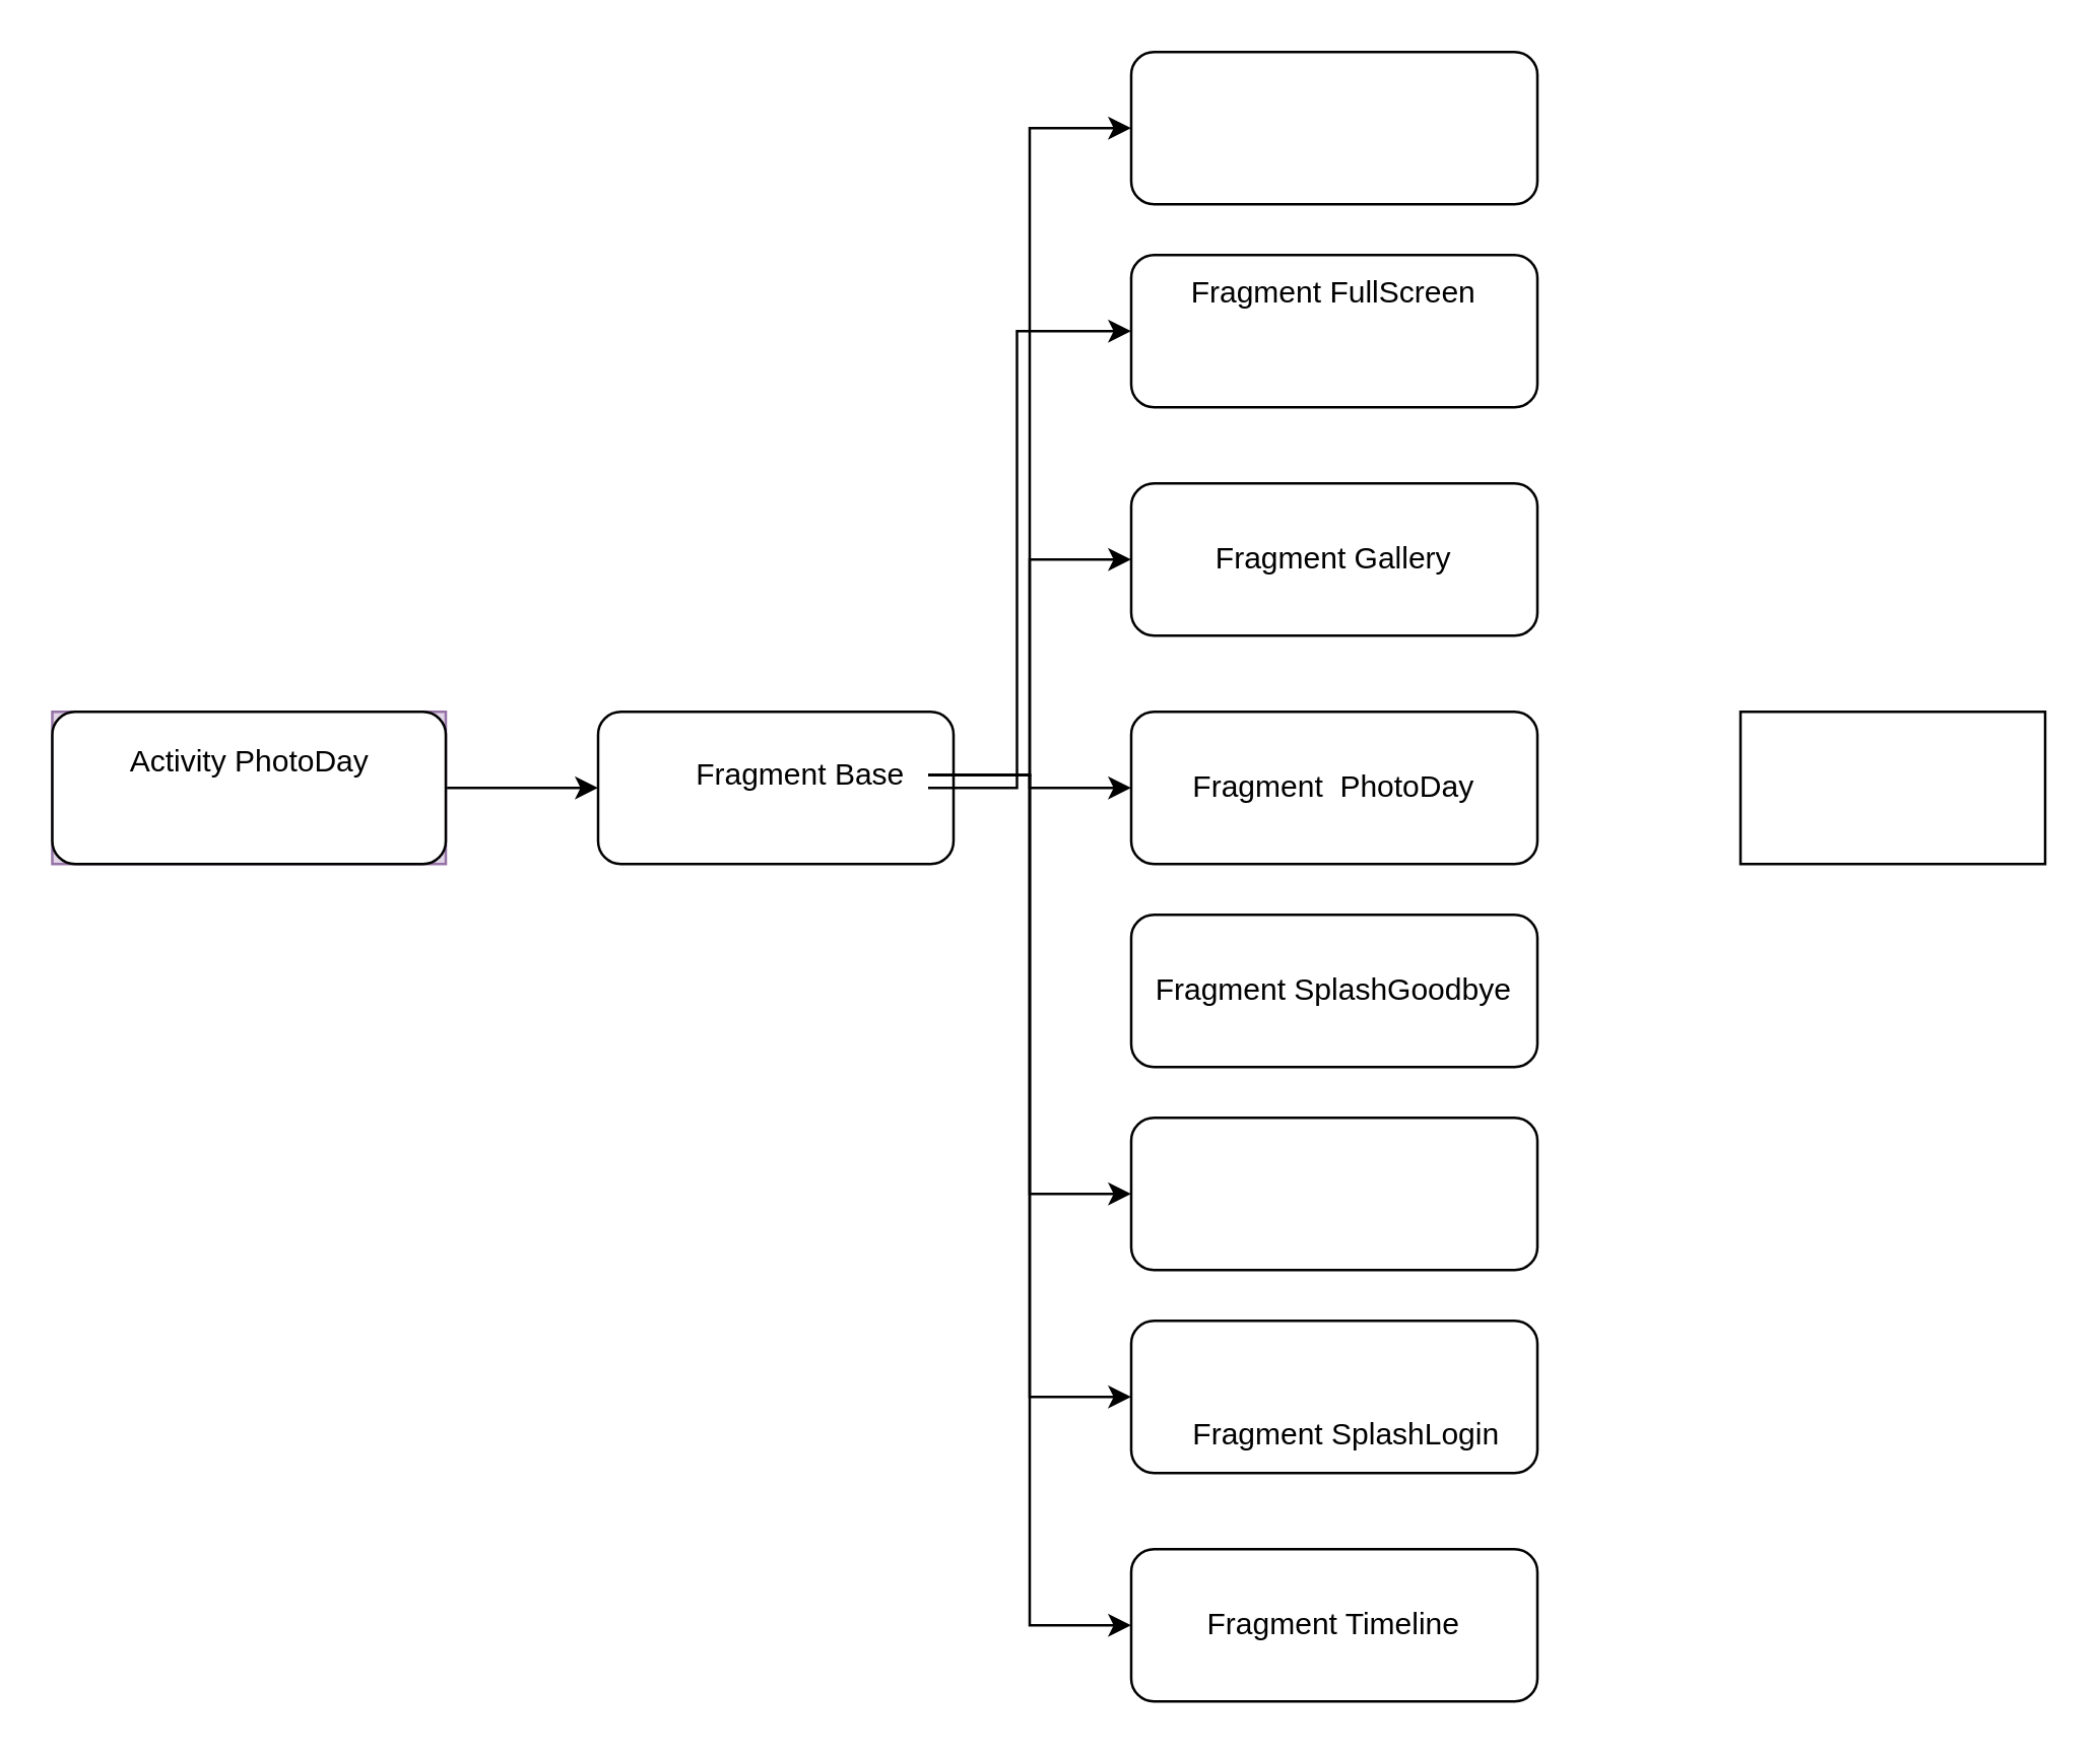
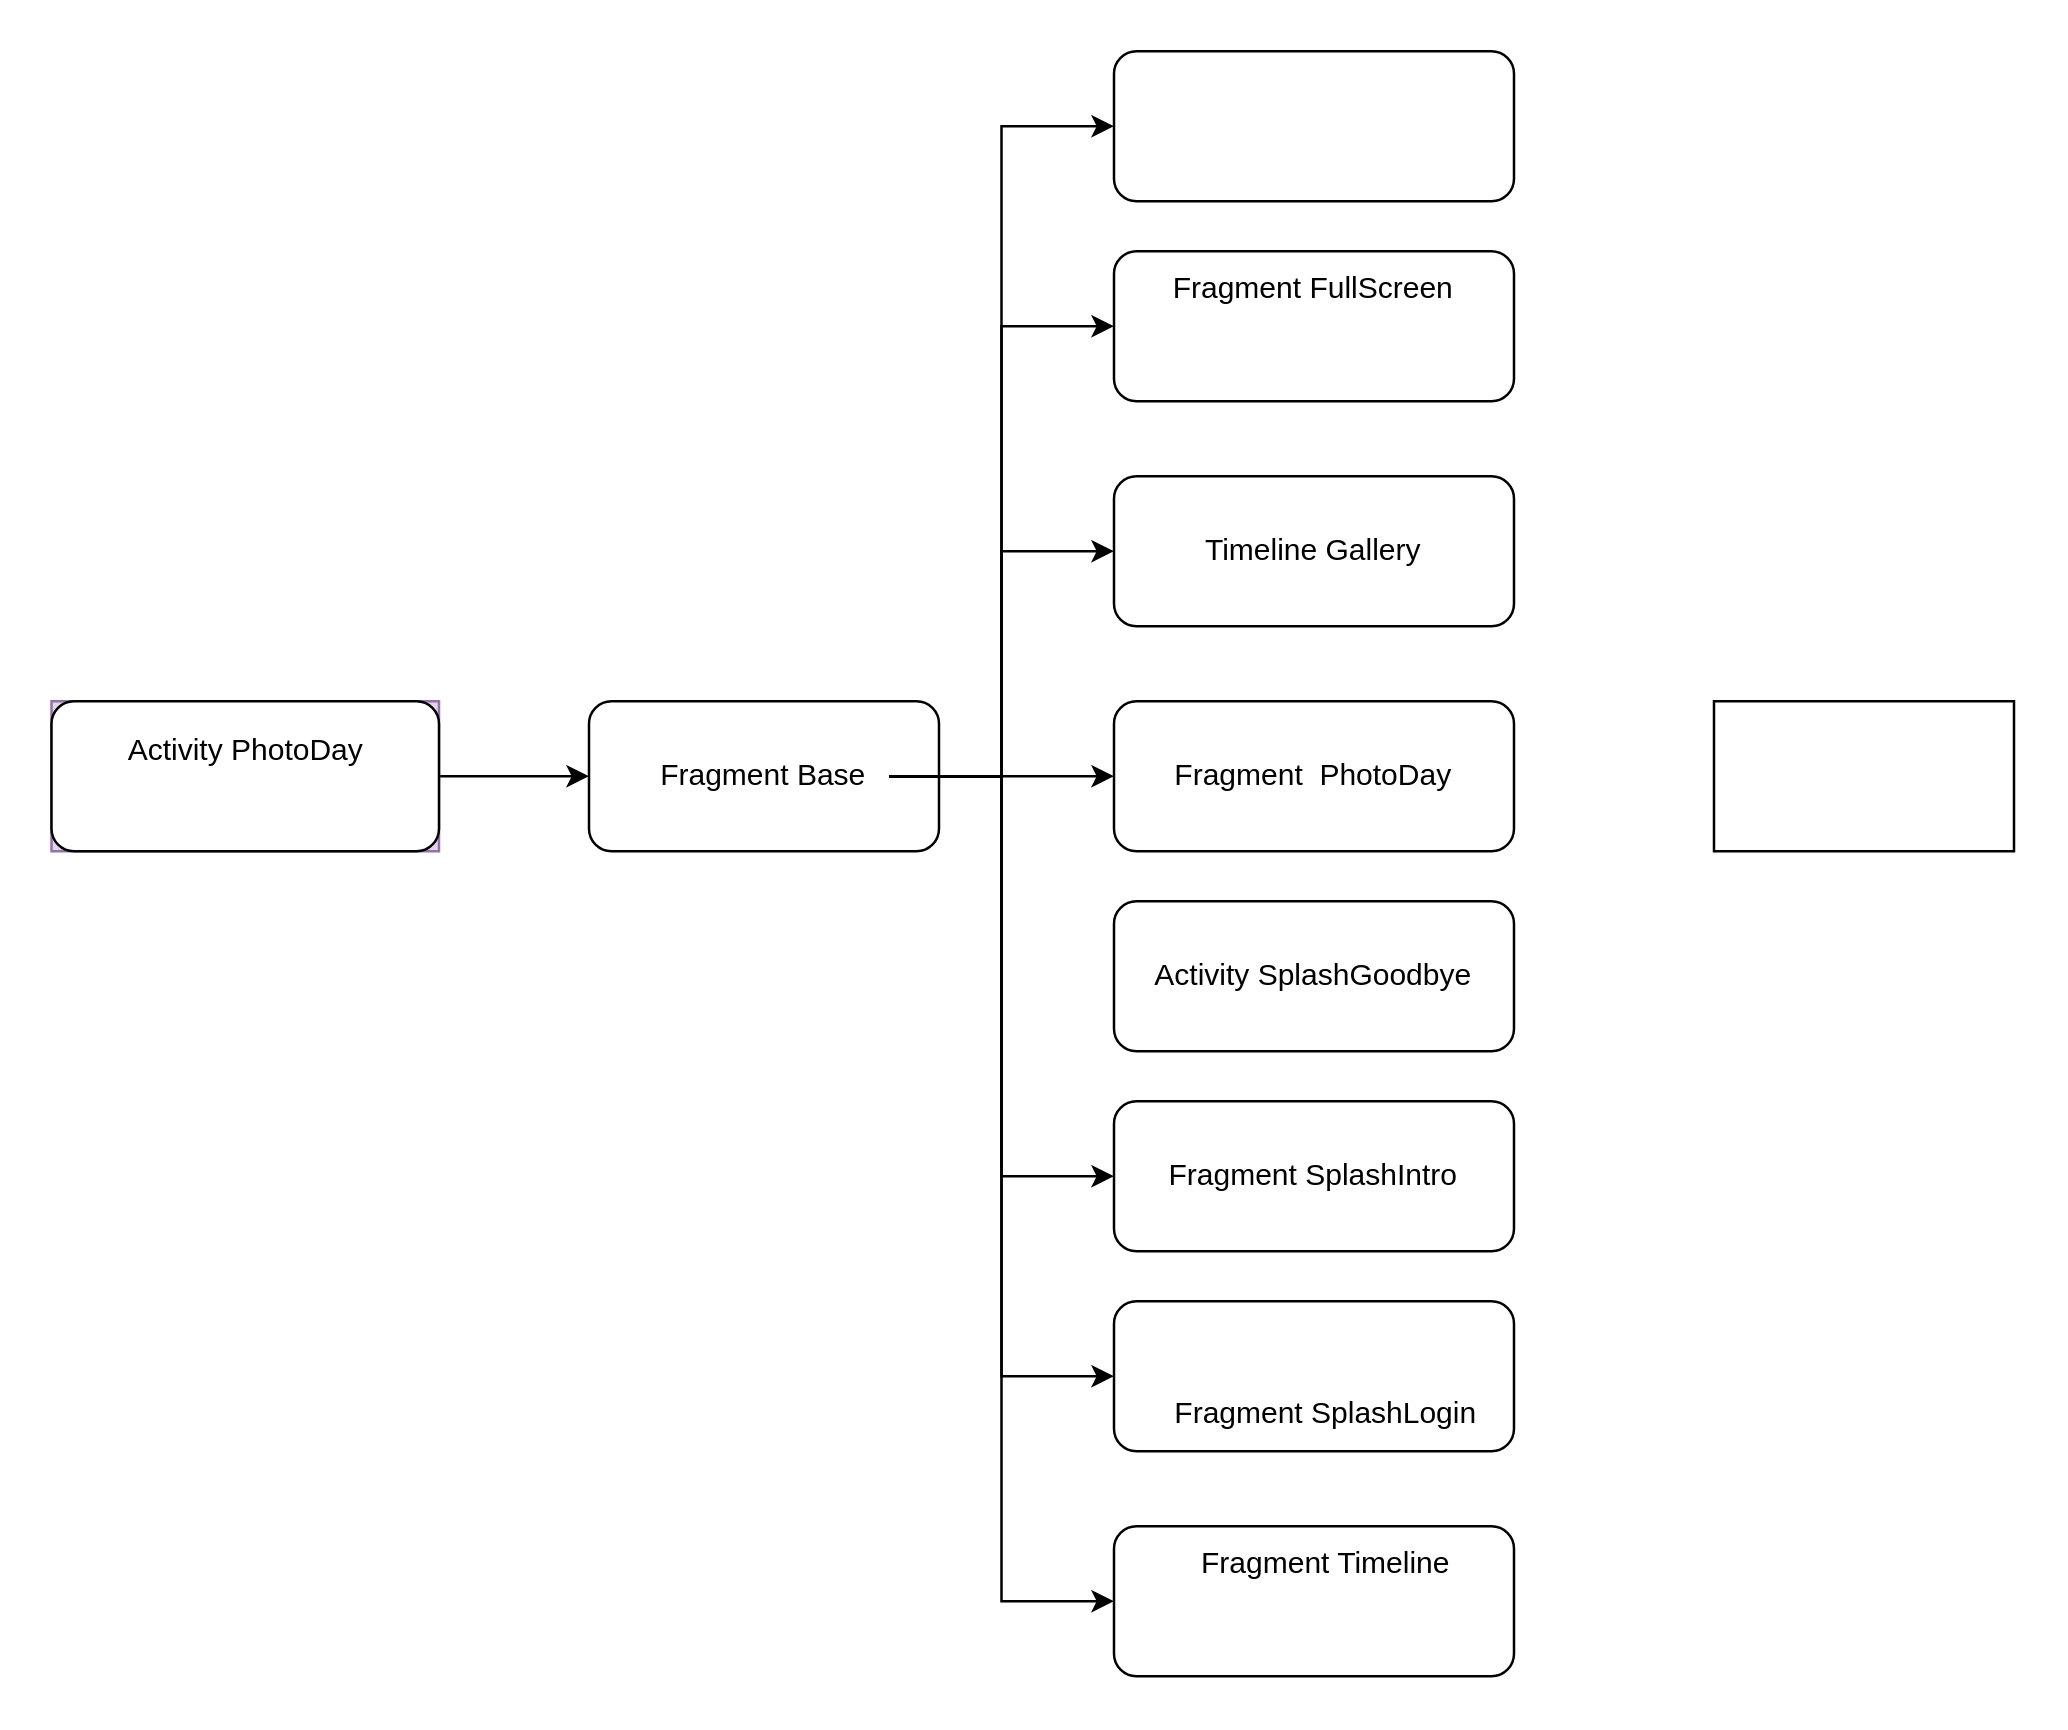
  <mxCell id="0" />
  <mxCell id="1" parent="0" />
  <mxCell id="2" style="edgeStyle=orthogonalEdgeStyle;rounded=0;orthogonalLoop=1;jettySize=auto;html=1;exitX=1;exitY=0.5;exitDx=0;exitDy=0;entryX=0;entryY=0.5;entryDx=0;entryDy=0;" edge="1" parent="1" source="4" target="7"><mxGeometry relative="1" as="geometry" /></mxCell>
  <mxCell id="3" value="" style="group;fillColor=#e1d5e7;strokeColor=#9673a6;" vertex="1" connectable="0" parent="1"><mxGeometry x="20" y="280" width="155" height="60" as="geometry" /></mxCell>
  <mxCell id="4" value="" style="rounded=1;whiteSpace=wrap;html=1;" vertex="1" parent="3"><mxGeometry width="155" height="60" as="geometry" /></mxCell>
  <mxCell id="5" value="Activity PhotoDay" style="text;html=1;strokeColor=none;fillColor=none;align=center;verticalAlign=middle;whiteSpace=wrap;rounded=0;" vertex="1" parent="3"><mxGeometry x="2.5" y="10" width="150" height="20" as="geometry" /></mxCell>
  <mxCell id="6" value="" style="group" vertex="1" connectable="0" parent="1"><mxGeometry x="235" y="280" width="140" height="60" as="geometry" /></mxCell>
  <mxCell id="7" value="" style="rounded=1;whiteSpace=wrap;html=1;" vertex="1" parent="6"><mxGeometry width="140" height="60" as="geometry" /></mxCell>
- <mxCell id="8" value="Fragment Base" style="text;html=1;strokeColor=none;fillColor=none;align=center;verticalAlign=middle;whiteSpace=wrap;rounded=0;" vertex="1" parent="6"><mxGeometry x="30" y="15" width="100" height="20" as="geometry" /></mxCell>
+ <mxCell id="8" value="Fragment Base" style="text;html=1;strokeColor=none;fillColor=none;align=center;verticalAlign=middle;whiteSpace=wrap;rounded=0;" vertex="1" parent="6"><mxGeometry x="20" y="20" width="100" height="20" as="geometry" /></mxCell>
  <mxCell id="9" value="" style="group" vertex="1" connectable="0" parent="1"><mxGeometry x="445" y="20" width="160" height="60" as="geometry" /></mxCell>
  <mxCell id="10" value="" style="rounded=1;whiteSpace=wrap;html=1;" vertex="1" parent="9"><mxGeometry width="160" height="60" as="geometry" /></mxCell>
  <mxCell id="11" value="" style="group" vertex="1" connectable="0" parent="1"><mxGeometry x="445" y="100" width="160" height="60" as="geometry" /></mxCell>
  <mxCell id="12" value="" style="rounded=1;whiteSpace=wrap;html=1;" vertex="1" parent="11"><mxGeometry width="160" height="60" as="geometry" /></mxCell>
  <mxCell id="13" value="Fragment FullScreen" style="text;html=1;strokeColor=none;fillColor=none;align=center;verticalAlign=middle;whiteSpace=wrap;rounded=0;" vertex="1" parent="11"><mxGeometry x="10" y="5" width="140" height="20" as="geometry" /></mxCell>
  <mxCell id="14" value="" style="group" vertex="1" connectable="0" parent="1"><mxGeometry x="445" y="190" width="160" height="60" as="geometry" /></mxCell>
  <mxCell id="15" value="" style="rounded=1;whiteSpace=wrap;html=1;" vertex="1" parent="14"><mxGeometry width="160" height="60" as="geometry" /></mxCell>
- <mxCell id="16" value="Fragment Gallery" style="text;html=1;strokeColor=none;fillColor=none;align=center;verticalAlign=middle;whiteSpace=wrap;rounded=0;" vertex="1" parent="14"><mxGeometry x="10" y="20" width="140" height="20" as="geometry" /></mxCell>
+ <mxCell id="16" value="Timeline Gallery" style="text;html=1;strokeColor=none;fillColor=none;align=center;verticalAlign=middle;whiteSpace=wrap;rounded=0;" vertex="1" parent="14"><mxGeometry x="10" y="20" width="140" height="20" as="geometry" /></mxCell>
  <mxCell id="17" value="" style="group" vertex="1" connectable="0" parent="1"><mxGeometry x="445" y="280" width="160" height="60" as="geometry" /></mxCell>
  <mxCell id="18" value="" style="rounded=1;whiteSpace=wrap;html=1;" vertex="1" parent="17"><mxGeometry width="160" height="60" as="geometry" /></mxCell>
  <mxCell id="19" value="Fragment &amp;nbsp;PhotoDay" style="text;html=1;strokeColor=none;fillColor=none;align=center;verticalAlign=middle;whiteSpace=wrap;rounded=0;" vertex="1" parent="17"><mxGeometry x="10" y="20" width="140" height="20" as="geometry" /></mxCell>
  <mxCell id="20" value="" style="group" vertex="1" connectable="0" parent="1"><mxGeometry x="445" y="360" width="160" height="60" as="geometry" /></mxCell>
  <mxCell id="21" value="" style="rounded=1;whiteSpace=wrap;html=1;" vertex="1" parent="20"><mxGeometry width="160" height="60" as="geometry" /></mxCell>
- <mxCell id="22" value="Fragment SplashGoodbye" style="text;html=1;strokeColor=none;fillColor=none;align=center;verticalAlign=middle;whiteSpace=wrap;rounded=0;" vertex="1" parent="20"><mxGeometry y="20" width="160" height="20" as="geometry" /></mxCell>
+ <mxCell id="22" value="Activity SplashGoodbye" style="text;html=1;strokeColor=none;fillColor=none;align=center;verticalAlign=middle;whiteSpace=wrap;rounded=0;" vertex="1" parent="20"><mxGeometry y="20" width="160" height="20" as="geometry" /></mxCell>
  <mxCell id="23" value="" style="group" vertex="1" connectable="0" parent="1"><mxGeometry x="445" y="440" width="160" height="60" as="geometry" /></mxCell>
  <mxCell id="24" value="" style="rounded=1;whiteSpace=wrap;html=1;" vertex="1" parent="23"><mxGeometry width="160" height="60" as="geometry" /></mxCell>
+ <mxCell id="25" value="Fragment SplashIntro" style="text;html=1;strokeColor=none;fillColor=none;align=center;verticalAlign=middle;whiteSpace=wrap;rounded=0;" vertex="1" parent="23"><mxGeometry x="10" y="20" width="140" height="20" as="geometry" /></mxCell>
  <mxCell id="26" value="" style="group" vertex="1" connectable="0" parent="1"><mxGeometry x="445" y="520" width="160" height="60" as="geometry" /></mxCell>
  <mxCell id="27" value="" style="rounded=1;whiteSpace=wrap;html=1;" vertex="1" parent="26"><mxGeometry width="160" height="60" as="geometry" /></mxCell>
  <mxCell id="28" value="Fragment SplashLogin" style="text;html=1;strokeColor=none;fillColor=none;align=center;verticalAlign=middle;whiteSpace=wrap;rounded=0;" vertex="1" parent="26"><mxGeometry x="15" y="35" width="140" height="20" as="geometry" /></mxCell>
  <mxCell id="29" value="" style="group" vertex="1" connectable="0" parent="1"><mxGeometry x="445" y="610" width="160" height="60" as="geometry" /></mxCell>
  <mxCell id="30" value="" style="rounded=1;whiteSpace=wrap;html=1;" vertex="1" parent="29"><mxGeometry width="160" height="60" as="geometry" /></mxCell>
- <mxCell id="31" value="Fragment Timeline" style="text;html=1;strokeColor=none;fillColor=none;align=center;verticalAlign=middle;whiteSpace=wrap;rounded=0;" vertex="1" parent="29"><mxGeometry x="10" y="20" width="140" height="20" as="geometry" /></mxCell>
+ <mxCell id="31" value="Fragment Timeline" style="text;html=1;strokeColor=none;fillColor=none;align=center;verticalAlign=middle;whiteSpace=wrap;rounded=0;" vertex="1" parent="29"><mxGeometry x="15" y="5" width="140" height="20" as="geometry" /></mxCell>
  <mxCell id="32" style="edgeStyle=orthogonalEdgeStyle;rounded=0;orthogonalLoop=1;jettySize=auto;html=1;entryX=0;entryY=0.5;entryDx=0;entryDy=0;" edge="1" parent="1" source="8" target="12"><mxGeometry relative="1" as="geometry"><Array as="points"><mxPoint x="400" y="310" /><mxPoint x="400" y="130" /></Array></mxGeometry></mxCell>
  <mxCell id="33" style="edgeStyle=orthogonalEdgeStyle;rounded=0;orthogonalLoop=1;jettySize=auto;html=1;exitX=1;exitY=0.5;exitDx=0;exitDy=0;entryX=0;entryY=0.5;entryDx=0;entryDy=0;" edge="1" parent="1" source="8" target="10"><mxGeometry relative="1" as="geometry" /></mxCell>
  <mxCell id="34" style="edgeStyle=orthogonalEdgeStyle;rounded=0;orthogonalLoop=1;jettySize=auto;html=1;exitX=1;exitY=0.5;exitDx=0;exitDy=0;entryX=0;entryY=0.5;entryDx=0;entryDy=0;" edge="1" parent="1" source="8" target="15"><mxGeometry relative="1" as="geometry" /></mxCell>
  <mxCell id="35" style="edgeStyle=orthogonalEdgeStyle;rounded=0;orthogonalLoop=1;jettySize=auto;html=1;exitX=1;exitY=0.5;exitDx=0;exitDy=0;entryX=0;entryY=0.5;entryDx=0;entryDy=0;" edge="1" parent="1" source="8" target="18"><mxGeometry relative="1" as="geometry" /></mxCell>
  <mxCell id="36" style="edgeStyle=orthogonalEdgeStyle;rounded=0;orthogonalLoop=1;jettySize=auto;html=1;exitX=1;exitY=0.5;exitDx=0;exitDy=0;entryX=0;entryY=0.5;entryDx=0;entryDy=0;" edge="1" parent="1" source="8" target="24"><mxGeometry relative="1" as="geometry" /></mxCell>
  <mxCell id="37" style="edgeStyle=orthogonalEdgeStyle;rounded=0;orthogonalLoop=1;jettySize=auto;html=1;exitX=1;exitY=0.5;exitDx=0;exitDy=0;entryX=0;entryY=0.5;entryDx=0;entryDy=0;" edge="1" parent="1" source="8" target="27"><mxGeometry relative="1" as="geometry" /></mxCell>
  <mxCell id="38" style="edgeStyle=orthogonalEdgeStyle;rounded=0;orthogonalLoop=1;jettySize=auto;html=1;exitX=1;exitY=0.5;exitDx=0;exitDy=0;entryX=0;entryY=0.5;entryDx=0;entryDy=0;" edge="1" parent="1" source="8" target="30"><mxGeometry relative="1" as="geometry" /></mxCell>
  <mxCell id="39" value="" style="rounded=0;whiteSpace=wrap;html=1;" vertex="1" parent="1"><mxGeometry x="685" y="280" width="120" height="60" as="geometry" /></mxCell>
